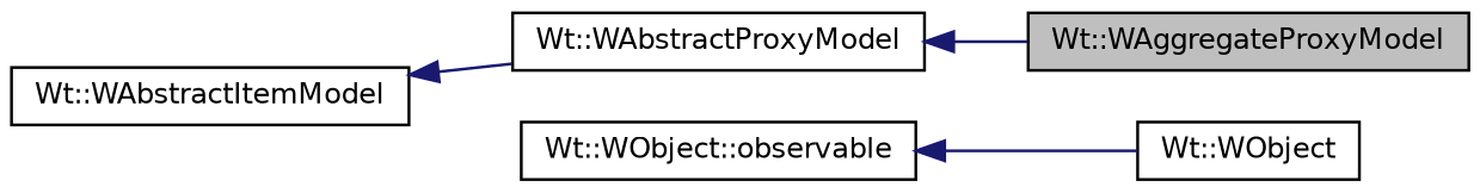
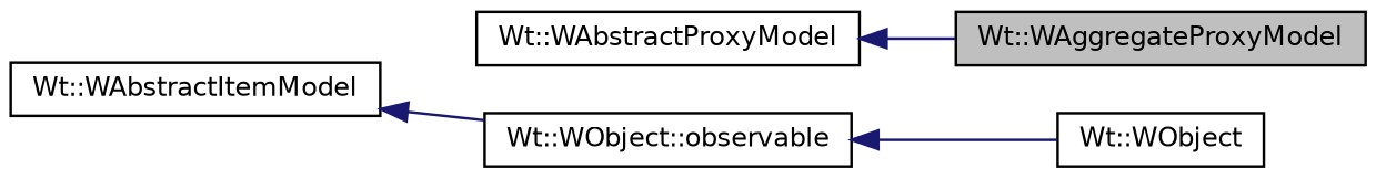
  digraph {
    rankdir=LR
    node [color=black fillcolor=white fontname=Helvetica fontsize=10 shape=record style=filled]
    edge [color=midnightblue dir=back fontname=Helvetica fontsize=10 labelfontname=Helvetica labelfontsize=10 style=solid]
    n1 [fillcolor=grey75 fontcolor=black height=0.2 label="Wt::WAggregateProxyModel" width=0.4]
    n2 [height=0.2 label="Wt::WAbstractProxyModel" width=0.4]
    n3 [height=0.2 label="Wt::WAbstractItemModel" width=0.4]
    n4 [height=0.2 label="Wt::WObject" width=0.4]
    n5 [height=0.2 label="Wt::WObject::observable" width=0.4]
    n2 -> n1
-   n3 -> n2
+   n3 -> n5
    n5 -> n4
  }
